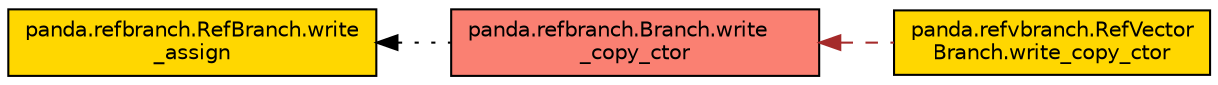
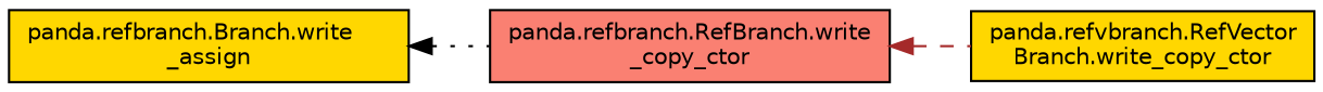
  digraph {
    rankdir=LR
    node [color=black fillcolor=gold fontname=Helvetica fontsize=10 shape=record style=filled]
    edge [dir=back fontname=Helvetica fontsize=10 labelfontname=Helvetica labelfontsize=10]
-   n1 [fontcolor=black height=0.2 label="panda.refbranch.RefBranch.write\l_assign" width=0.4]
-   n2 [fillcolor=salmon height=0.2 label="panda.refbranch.Branch.write\l_copy_ctor" width=0.4]
+   n1 [fontcolor=black height=0.2 label="panda.refbranch.Branch.write\l_assign" width=0.4]
+   n2 [fillcolor=salmon height=0.2 label="panda.refbranch.RefBranch.write\l_copy_ctor" width=0.4]
    n3 [height=0.2 label="panda.refvbranch.RefVector\lBranch.write_copy_ctor" width=0.4]
    n1 -> n2 [color=black style=dotted]
    n2 -> n3 [color=brown style=dashed]
  }
